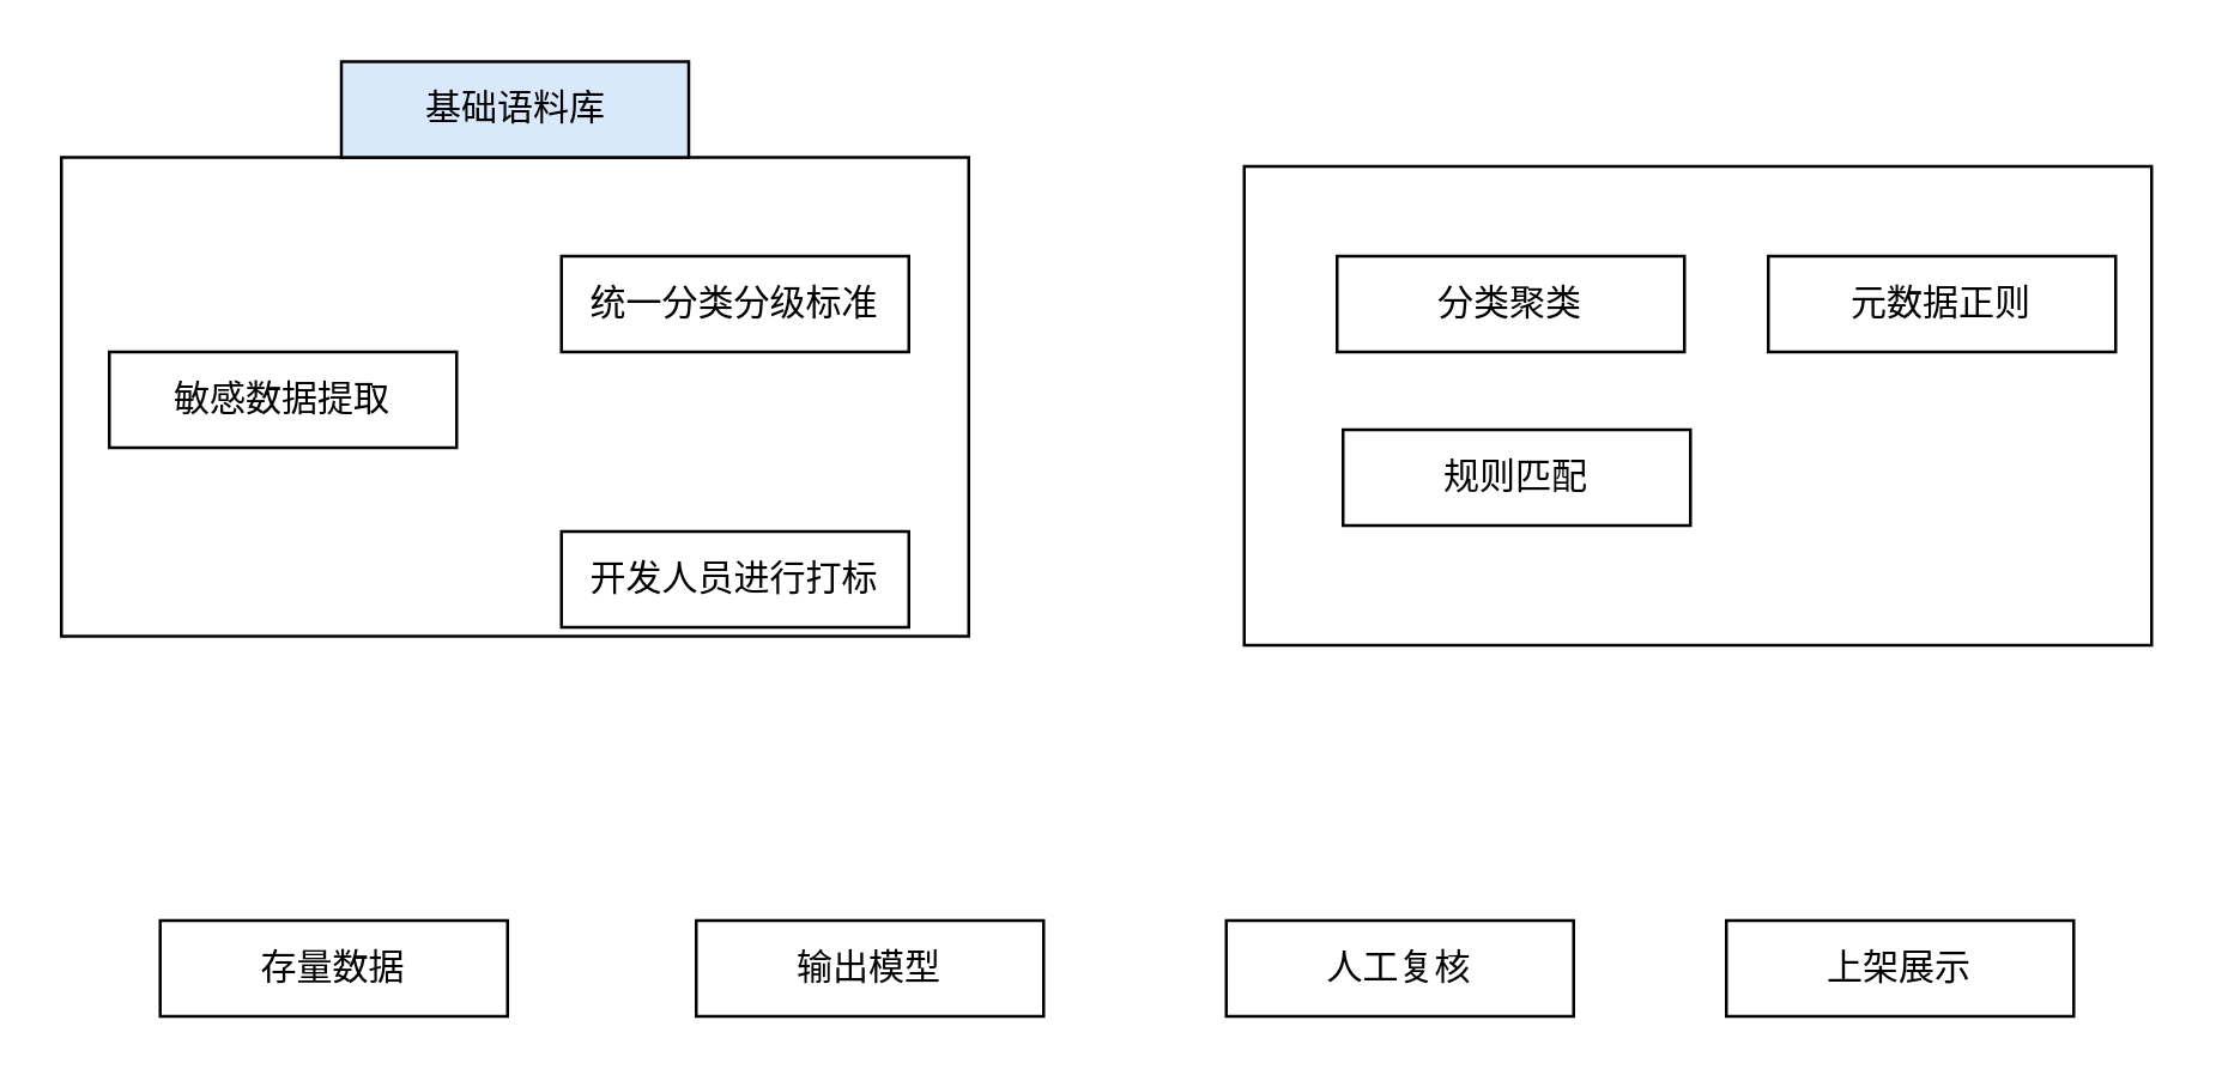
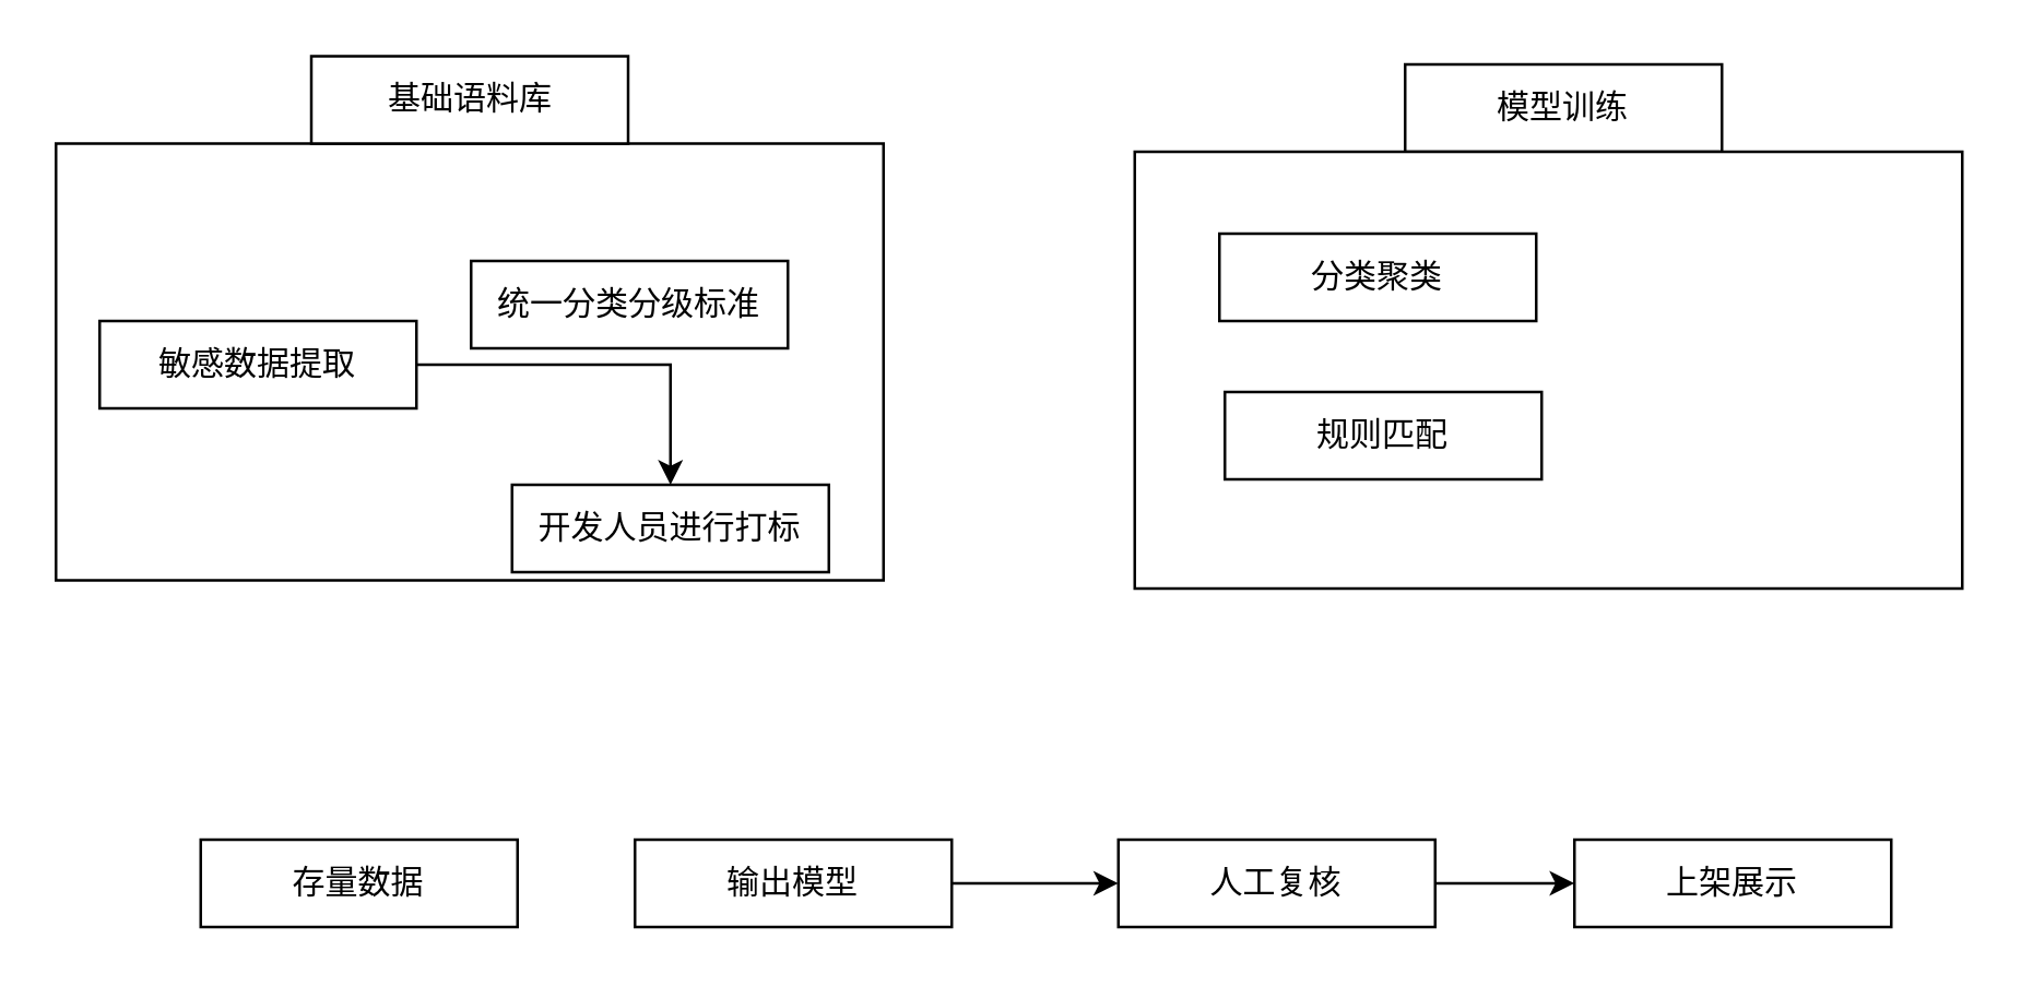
  <mxCell id="0" />
  <mxCell id="1" parent="0" />
  <mxCell id="2" value="" style="rounded=0;whiteSpace=wrap;html=1;" vertex="1" parent="1"><mxGeometry x="20" y="52" width="303" height="160" as="geometry" /></mxCell>
+ <mxCell id="3" style="edgeStyle=orthogonalEdgeStyle;rounded=0;orthogonalLoop=1;jettySize=auto;html=1;" edge="1" parent="1" source="4" target="5"><mxGeometry relative="1" as="geometry" /></mxCell>
  <mxCell id="4" value="敏感数据提取" style="rounded=0;whiteSpace=wrap;html=1;" vertex="1" parent="1"><mxGeometry x="36" y="117" width="116" height="32" as="geometry" /></mxCell>
  <mxCell id="5" value="开发人员进行打标" style="rounded=0;whiteSpace=wrap;html=1;" vertex="1" parent="1"><mxGeometry x="187" y="177" width="116" height="32" as="geometry" /></mxCell>
- <mxCell id="6" value="基础语料库" style="rounded=0;whiteSpace=wrap;html=1;fillColor=#dae8fc;" vertex="1" parent="1"><mxGeometry x="113.5" y="20" width="116" height="32" as="geometry" /></mxCell>
+ <mxCell id="6" value="基础语料库" style="rounded=0;whiteSpace=wrap;html=1;" vertex="1" parent="1"><mxGeometry x="113.5" y="20" width="116" height="32" as="geometry" /></mxCell>
+ <mxCell id="7" value="模型训练" style="rounded=0;whiteSpace=wrap;html=1;" vertex="1" parent="1"><mxGeometry x="514" y="23" width="116" height="32" as="geometry" /></mxCell>
+ <mxCell id="8" style="edgeStyle=orthogonalEdgeStyle;rounded=0;orthogonalLoop=1;jettySize=auto;html=1;entryX=0;entryY=0.5;entryDx=0;entryDy=0;" edge="1" parent="1" source="9" target="11"><mxGeometry relative="1" as="geometry"><mxPoint x="566" y="323" as="targetPoint" /></mxGeometry></mxCell>
  <mxCell id="9" value="人工复核" style="rounded=0;whiteSpace=wrap;html=1;" vertex="1" parent="1"><mxGeometry x="409" y="307" width="116" height="32" as="geometry" /></mxCell>
- <mxCell id="10" value="统一分类分级标准" style="rounded=0;whiteSpace=wrap;html=1;" vertex="1" parent="1"><mxGeometry x="187" y="85" width="116" height="32" as="geometry" /></mxCell>
+ <mxCell id="10" value="统一分类分级标准" style="rounded=0;whiteSpace=wrap;html=1;" vertex="1" parent="1"><mxGeometry x="172" y="95" width="116" height="32" as="geometry" /></mxCell>
  <mxCell id="11" value="上架展示" style="rounded=0;whiteSpace=wrap;html=1;" vertex="1" parent="1"><mxGeometry x="576" y="307" width="116" height="32" as="geometry" /></mxCell>
+ <mxCell id="12" style="edgeStyle=orthogonalEdgeStyle;rounded=0;orthogonalLoop=1;jettySize=auto;html=1;entryX=0;entryY=0.5;entryDx=0;entryDy=0;" edge="1" parent="1" source="13" target="9"><mxGeometry relative="1" as="geometry" /></mxCell>
  <mxCell id="13" value="输出模型" style="rounded=0;whiteSpace=wrap;html=1;" vertex="1" parent="1"><mxGeometry x="232" y="307" width="116" height="32" as="geometry" /></mxCell>
- <mxCell id="14" value="存量数据" style="rounded=0;whiteSpace=wrap;html=1;" vertex="1" parent="1"><mxGeometry x="53" y="307" width="116" height="32" as="geometry" /></mxCell>
+ <mxCell id="14" value="存量数据" style="rounded=0;whiteSpace=wrap;html=1;" vertex="1" parent="1"><mxGeometry x="73" y="307" width="116" height="32" as="geometry" /></mxCell>
  <mxCell id="15" value="" style="rounded=0;whiteSpace=wrap;html=1;" vertex="1" parent="1"><mxGeometry x="415" y="55" width="303" height="160" as="geometry" /></mxCell>
  <mxCell id="16" value="分类聚类" style="rounded=0;whiteSpace=wrap;html=1;" vertex="1" parent="1"><mxGeometry x="446" y="85" width="116" height="32" as="geometry" /></mxCell>
  <mxCell id="17" value="规则匹配" style="rounded=0;whiteSpace=wrap;html=1;" vertex="1" parent="1"><mxGeometry x="448" y="143" width="116" height="32" as="geometry" /></mxCell>
- <mxCell id="18" value="元数据正则" style="rounded=0;whiteSpace=wrap;html=1;" vertex="1" parent="1"><mxGeometry x="590" y="85" width="116" height="32" as="geometry" /></mxCell>
